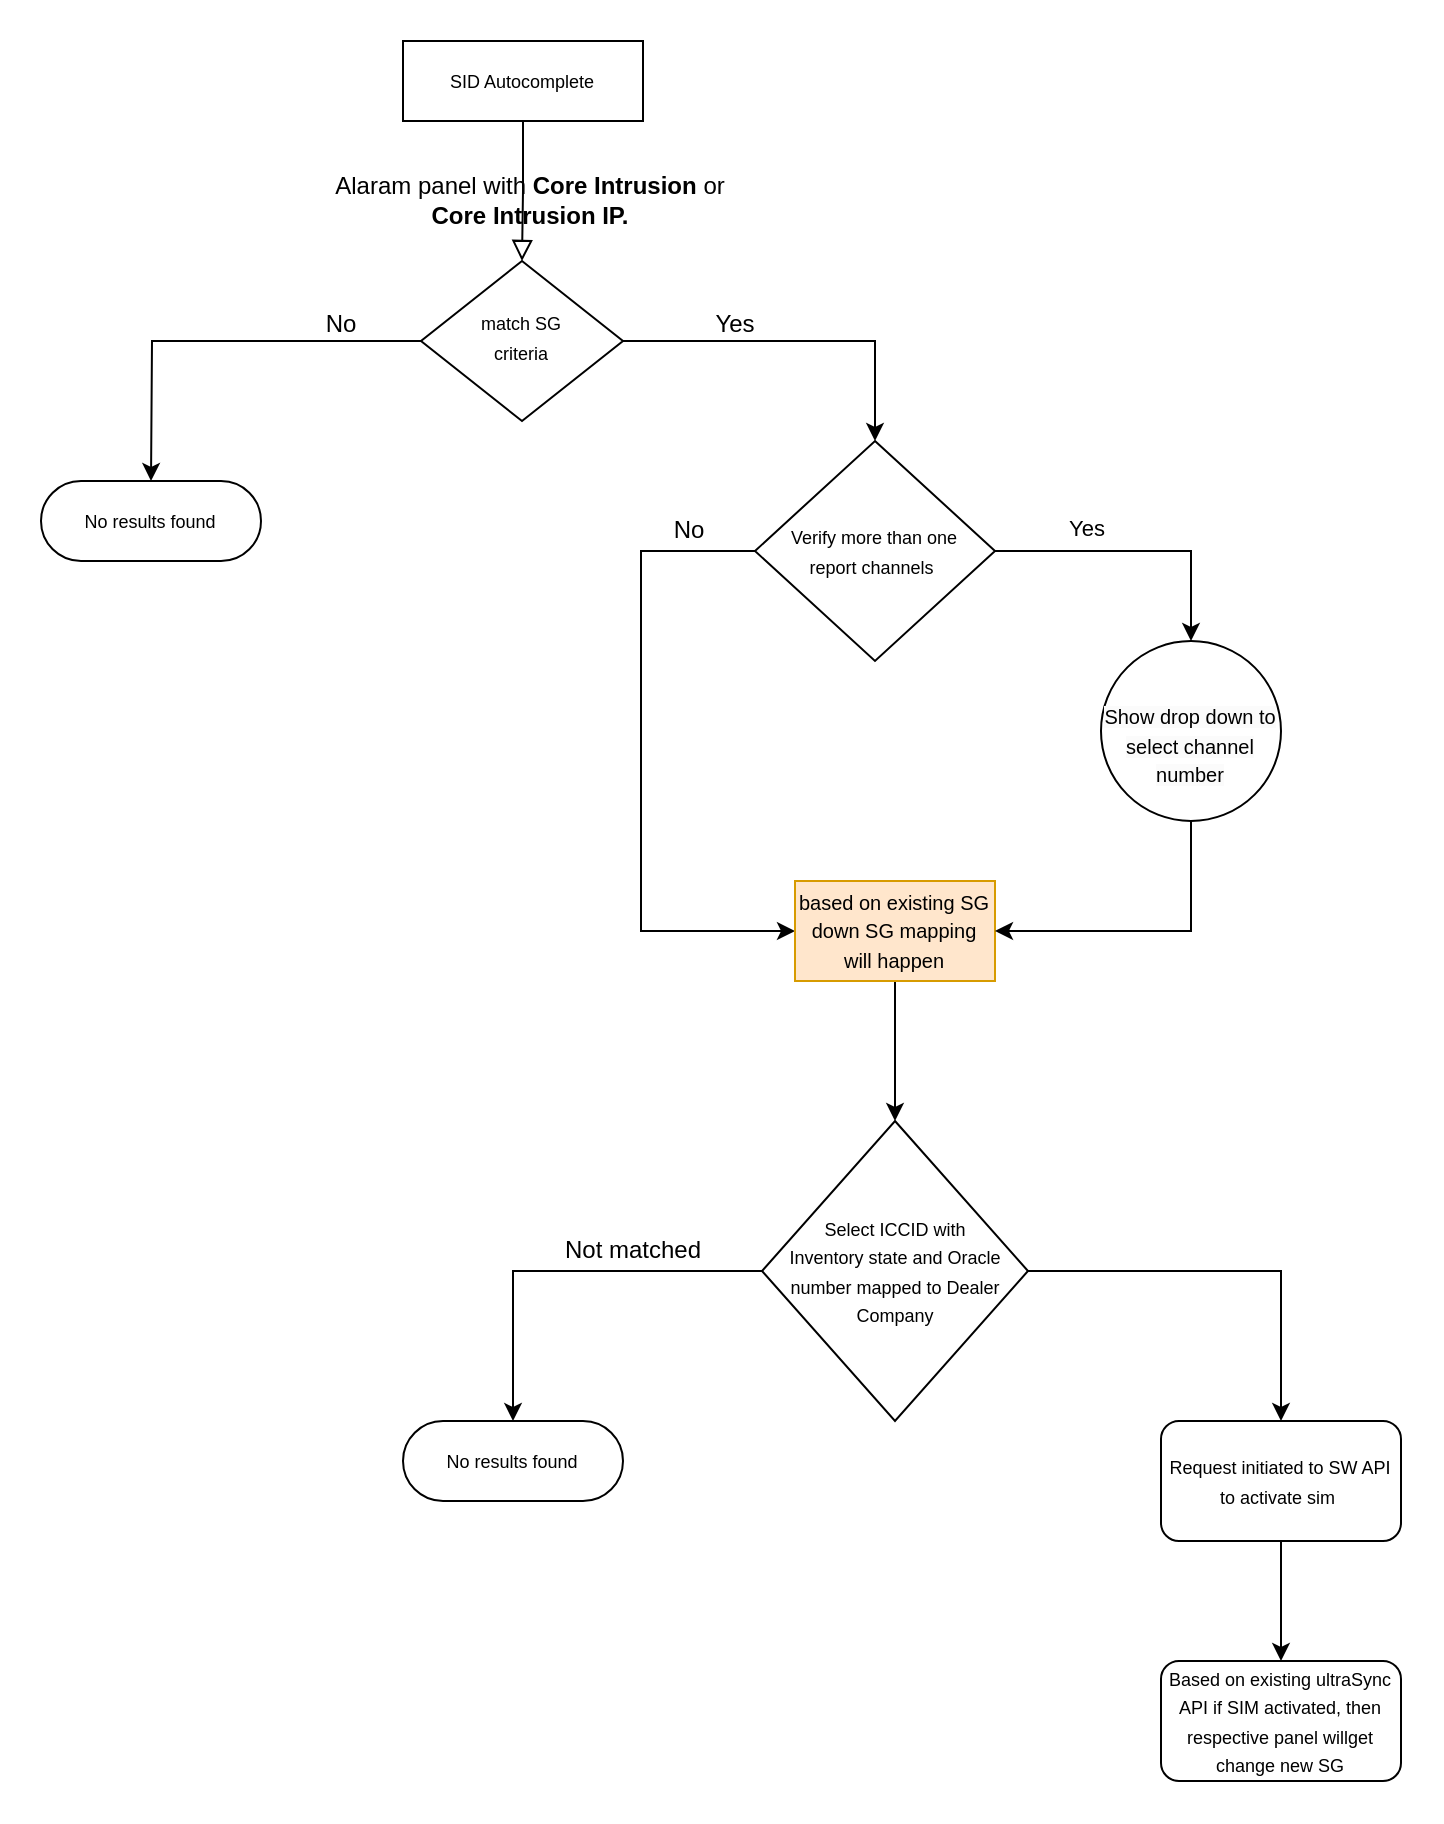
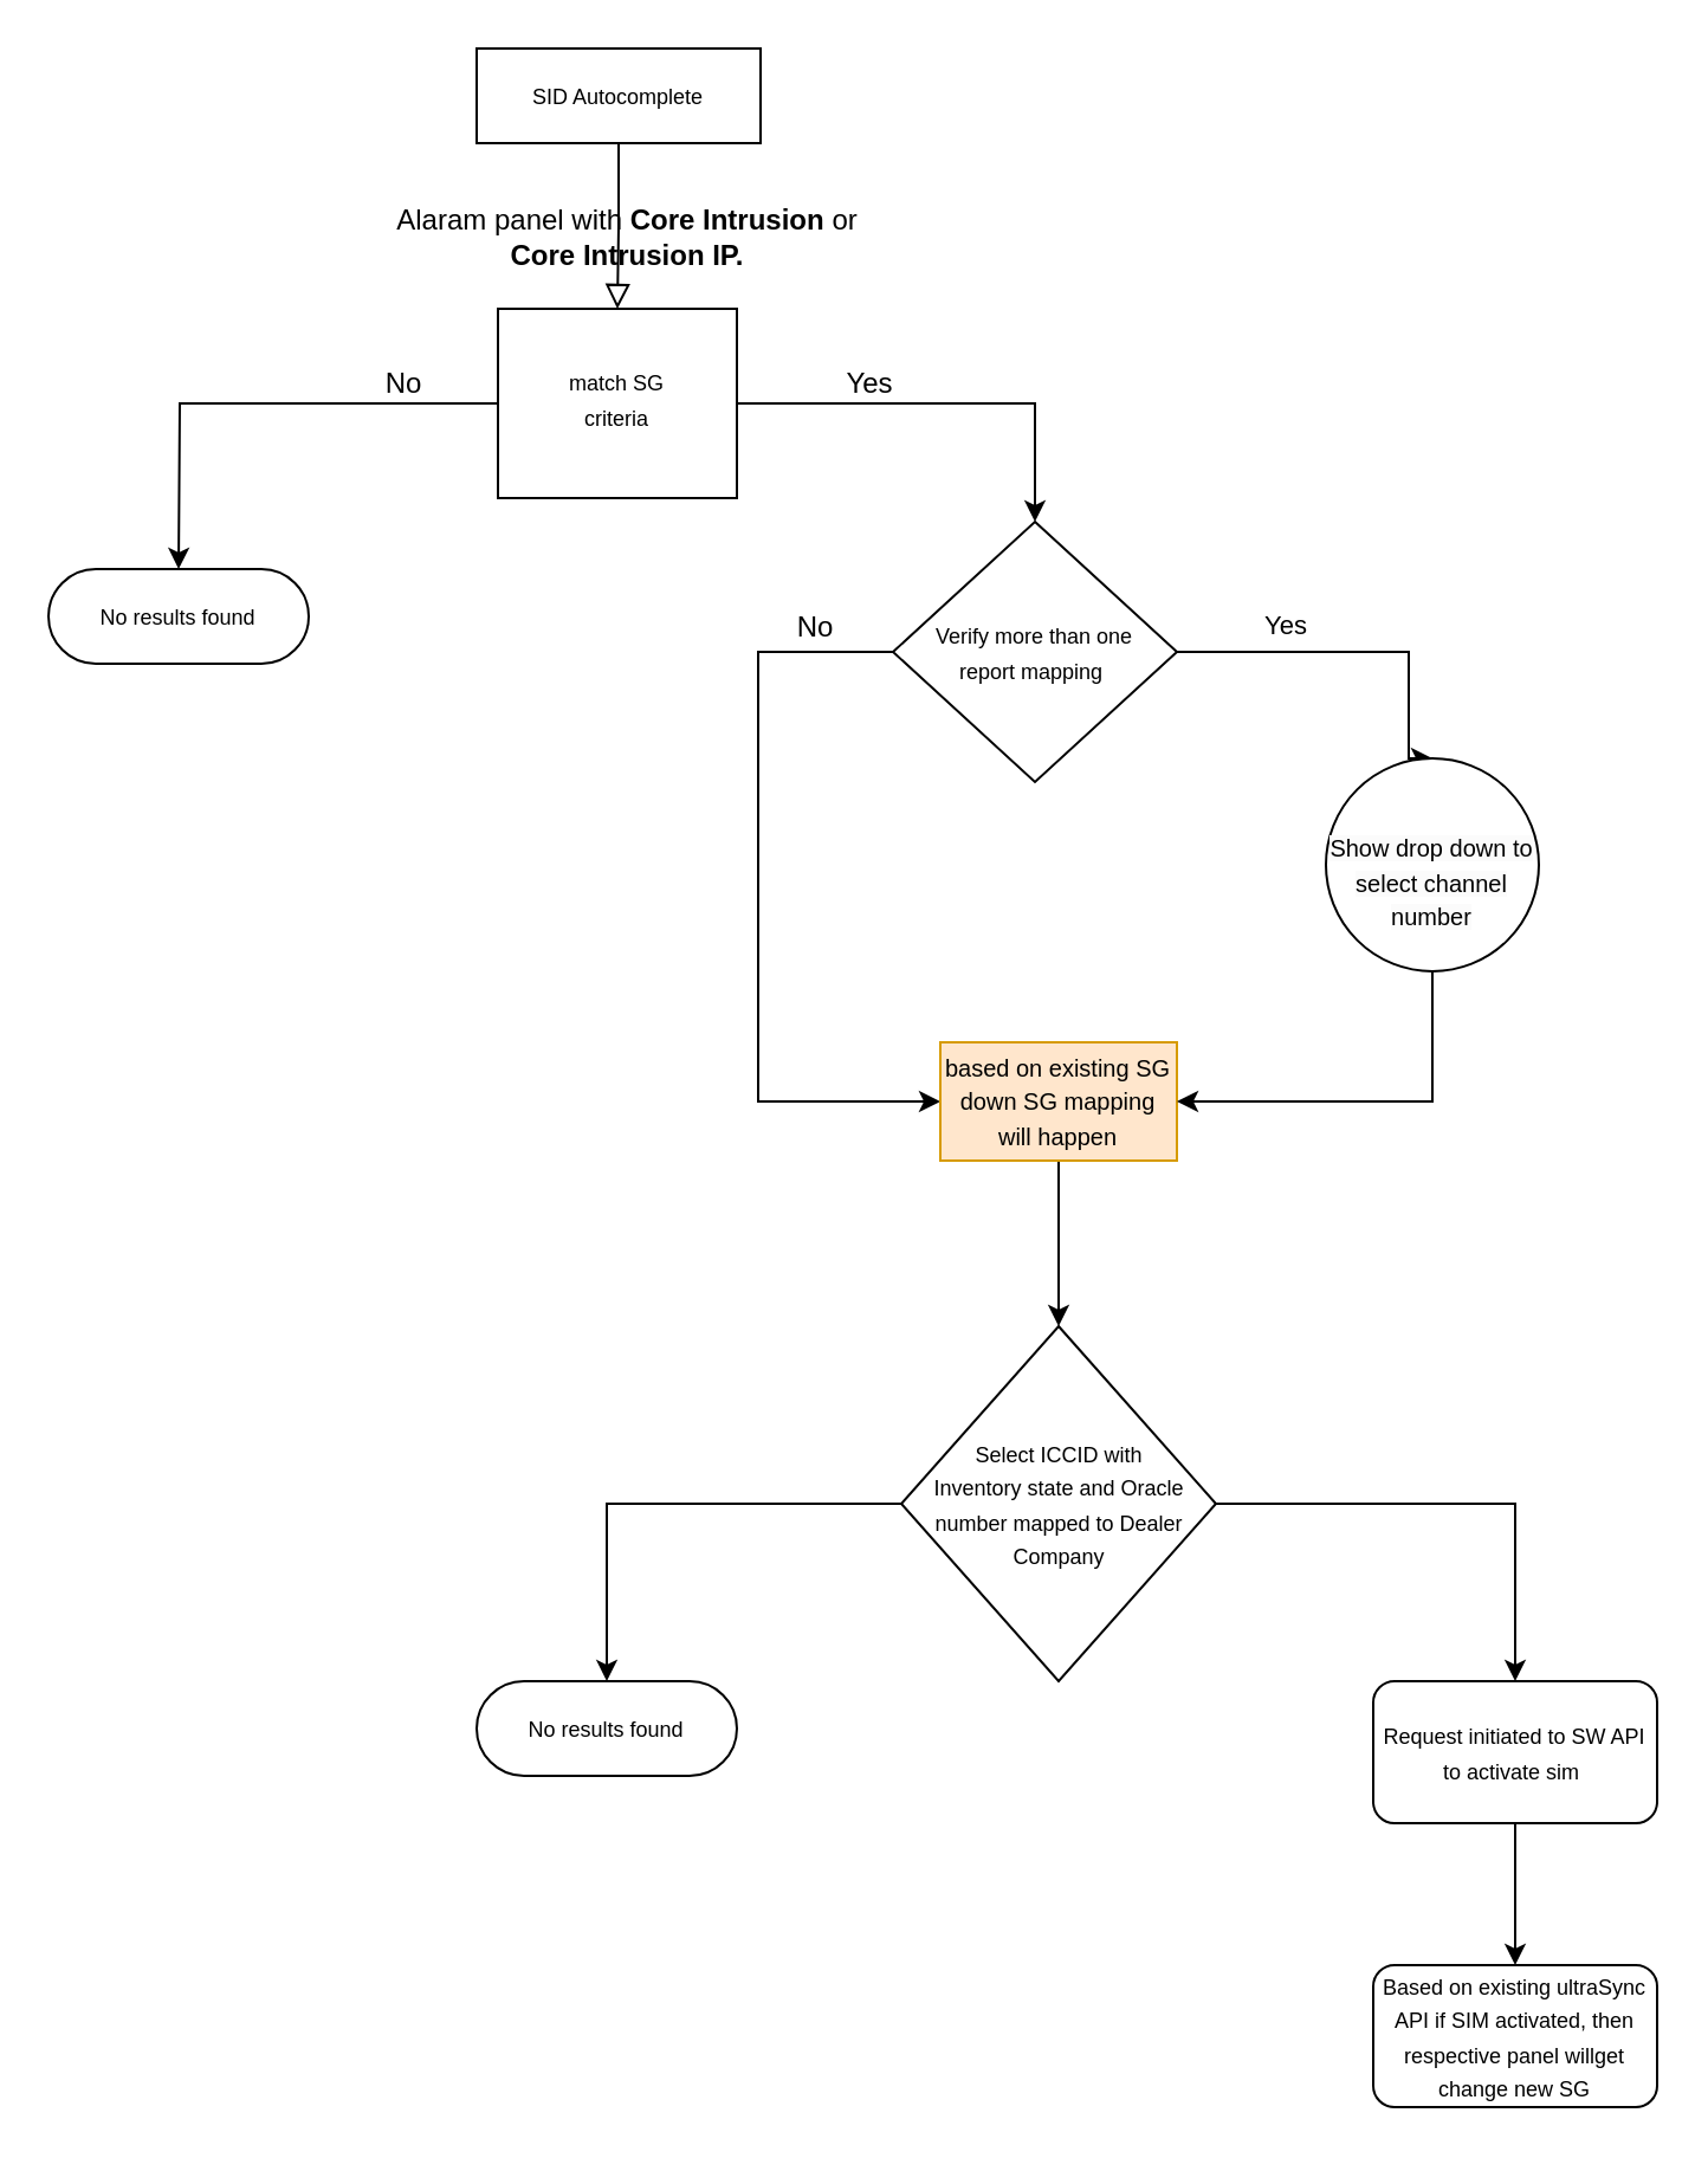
  <mxCell id="0" />
  <mxCell id="1" parent="0" />
  <mxCell id="2" value="" style="rounded=0;html=1;jettySize=auto;orthogonalLoop=1;fontSize=11;endArrow=block;endFill=0;endSize=8;strokeWidth=1;shadow=0;labelBackgroundColor=none;edgeStyle=orthogonalEdgeStyle;" parent="1" source="3" target="5" edge="1"><mxGeometry relative="1" as="geometry" /></mxCell>
  <mxCell id="3" value="&lt;font style=&quot;font-size: 9px;&quot;&gt;SID Autocomplete&lt;/font&gt;" style="whiteSpace=wrap;html=1;fontSize=12;glass=0;strokeWidth=1;shadow=0;rounded=0;" parent="1" vertex="1"><mxGeometry x="201" y="20" width="120" height="40" as="geometry" /></mxCell>
  <mxCell id="4" style="edgeStyle=orthogonalEdgeStyle;rounded=0;orthogonalLoop=1;jettySize=auto;html=1;entryX=0.5;entryY=0;entryDx=0;entryDy=0;" edge="1" parent="1" source="5" target="12"><mxGeometry relative="1" as="geometry"><mxPoint x="411" y="220" as="targetPoint" /></mxGeometry></mxCell>
- <mxCell id="5" value="&lt;font style=&quot;font-size: 9px;&quot;&gt;match SG&lt;br&gt;criteria&lt;/font&gt;" style="rhombus;whiteSpace=wrap;html=1;shadow=0;fontFamily=Helvetica;fontSize=12;align=center;strokeWidth=1;spacing=6;spacingTop=-4;" parent="1" vertex="1"><mxGeometry x="210" y="130" width="101" height="80" as="geometry" /></mxCell>
+ <mxCell id="5" value="&lt;font style=&quot;font-size: 9px;&quot;&gt;match SG&lt;br&gt;criteria&lt;/font&gt;" style="whiteSpace=wrap;html=1;shadow=0;fontFamily=Helvetica;fontSize=12;align=center;strokeWidth=1;spacing=6;spacingTop=-4;rounded=0;" parent="1" vertex="1"><mxGeometry x="210" y="130" width="101" height="80" as="geometry" /></mxCell>
  <mxCell id="6" value="&lt;font style=&quot;font-size: 9px;&quot;&gt;No results found&lt;/font&gt;" style="html=1;dashed=0;whiteSpace=wrap;shape=mxgraph.dfd.start" vertex="1" parent="1"><mxGeometry x="20" y="240" width="110" height="40" as="geometry" /></mxCell>
  <mxCell id="7" value="Alaram panel with&amp;nbsp;&lt;b&gt;Core Intrusion&lt;/b&gt;&lt;span style=&quot;font-size:&lt;br/&gt;11.0pt;line-height:107%;font-family:&amp;quot;Calibri&amp;quot;,sans-serif;mso-ascii-theme-font:&lt;br/&gt;minor-latin;mso-fareast-font-family:Calibri;mso-fareast-theme-font:minor-latin;&lt;br/&gt;mso-hansi-theme-font:minor-latin;mso-bidi-theme-font:minor-latin;mso-ansi-language:&lt;br/&gt;EN-US;mso-fareast-language:EN-US;mso-bidi-language:AR-SA&quot;&gt; or &lt;b&gt;Core Intrusion&amp;nbsp;IP.&lt;/b&gt;&lt;/span&gt;" style="text;html=1;strokeColor=none;fillColor=none;align=center;verticalAlign=middle;whiteSpace=wrap;rounded=0;" vertex="1" parent="1"><mxGeometry x="160" y="80" width="209.5" height="40" as="geometry" /></mxCell>
  <mxCell id="8" value="No" style="text;html=1;align=center;verticalAlign=middle;resizable=0;points=[];autosize=1;strokeColor=none;fillColor=none;" vertex="1" parent="1"><mxGeometry x="150" y="147" width="40" height="30" as="geometry" /></mxCell>
  <mxCell id="9" value="Yes" style="text;html=1;align=center;verticalAlign=middle;resizable=0;points=[];autosize=1;strokeColor=none;fillColor=none;" vertex="1" parent="1"><mxGeometry x="347" y="147" width="40" height="30" as="geometry" /></mxCell>
  <mxCell id="10" style="edgeStyle=orthogonalEdgeStyle;rounded=0;orthogonalLoop=1;jettySize=auto;html=1;entryX=0;entryY=0.5;entryDx=0;entryDy=0;exitX=0;exitY=0.5;exitDx=0;exitDy=0;movable=1;resizable=1;rotatable=1;deletable=1;editable=1;locked=0;connectable=1;" edge="1" parent="1" source="12" target="16"><mxGeometry relative="1" as="geometry"><mxPoint x="320" y="530" as="targetPoint" /><Array as="points"><mxPoint x="320" y="275" /><mxPoint x="320" y="465" /></Array></mxGeometry></mxCell>
  <mxCell id="11" value="" style="edgeStyle=orthogonalEdgeStyle;rounded=0;orthogonalLoop=1;jettySize=auto;html=1;entryX=0.5;entryY=0;entryDx=0;entryDy=0;" edge="1" parent="1" source="12" target="19"><mxGeometry relative="1" as="geometry"><mxPoint x="600" y="330" as="targetPoint" /><Array as="points"><mxPoint x="595" y="275" /></Array></mxGeometry></mxCell>
- <mxCell id="12" value="&lt;font style=&quot;font-size: 9px;&quot;&gt;Verify more than one &lt;br&gt;report channels&amp;nbsp;&lt;/font&gt;" style="shape=rhombus;html=1;dashed=0;whiteSpace=wrap;perimeter=rhombusPerimeter;" vertex="1" parent="1"><mxGeometry x="377" y="220" width="120" height="110" as="geometry" /></mxCell>
+ <mxCell id="12" value="&lt;font style=&quot;font-size: 9px;&quot;&gt;Verify more than one &lt;br&gt;report mapping&amp;nbsp;&lt;/font&gt;" style="shape=rhombus;html=1;dashed=0;whiteSpace=wrap;perimeter=rhombusPerimeter;" vertex="1" parent="1"><mxGeometry x="377" y="220" width="120" height="110" as="geometry" /></mxCell>
  <mxCell id="13" style="edgeStyle=orthogonalEdgeStyle;rounded=0;orthogonalLoop=1;jettySize=auto;html=1;shadow=0;strokeColor=default;" edge="1" parent="1" source="5"><mxGeometry relative="1" as="geometry"><mxPoint x="75" y="240" as="targetPoint" /></mxGeometry></mxCell>
  <mxCell id="14" value="No" style="text;html=1;align=center;verticalAlign=middle;resizable=0;points=[];autosize=1;strokeColor=none;fillColor=none;" vertex="1" parent="1"><mxGeometry x="324" y="250" width="40" height="30" as="geometry" /></mxCell>
  <mxCell id="15" value="" style="edgeStyle=orthogonalEdgeStyle;rounded=0;orthogonalLoop=1;jettySize=auto;html=1;entryX=0.5;entryY=0;entryDx=0;entryDy=0;" edge="1" parent="1" source="16" target="24"><mxGeometry relative="1" as="geometry"><mxPoint x="447" y="565" as="targetPoint" /></mxGeometry></mxCell>
  <mxCell id="16" value="&lt;font style=&quot;font-size: 10px;&quot;&gt;based on existing SG down SG mapping will happen&lt;/font&gt;" style="html=1;dashed=0;whiteSpace=wrap;movable=1;resizable=1;rotatable=1;deletable=1;editable=1;locked=0;connectable=1;fillColor=#ffe6cc;strokeColor=#d79b00;" vertex="1" parent="1"><mxGeometry x="397" y="440" width="100" height="50" as="geometry" /></mxCell>
  <mxCell id="17" style="edgeStyle=orthogonalEdgeStyle;rounded=0;orthogonalLoop=1;jettySize=auto;html=1;entryX=1;entryY=0.5;entryDx=0;entryDy=0;exitX=0.5;exitY=1;exitDx=0;exitDy=0;" edge="1" parent="1" source="19" target="16"><mxGeometry relative="1" as="geometry"><mxPoint x="600" y="390" as="sourcePoint" /></mxGeometry></mxCell>
  <mxCell id="18" value="&lt;font style=&quot;font-size: 11px;&quot;&gt;Yes&lt;/font&gt;" style="text;html=1;align=center;verticalAlign=middle;resizable=0;points=[];autosize=1;strokeColor=none;fillColor=none;" vertex="1" parent="1"><mxGeometry x="523" y="249" width="40" height="30" as="geometry" /></mxCell>
- <mxCell id="19" value="&lt;br&gt;&lt;span style=&quot;color: rgb(0, 0, 0); font-family: Helvetica; font-size: 10px; font-style: normal; font-variant-ligatures: normal; font-variant-caps: normal; font-weight: 400; letter-spacing: normal; orphans: 2; text-align: center; text-indent: 0px; text-transform: none; widows: 2; word-spacing: 0px; -webkit-text-stroke-width: 0px; background-color: rgb(251, 251, 251); text-decoration-thickness: initial; text-decoration-style: initial; text-decoration-color: initial; float: none; display: inline !important;&quot;&gt;Show drop down to select channel number&lt;/span&gt;" style="ellipse;whiteSpace=wrap;html=1;aspect=fixed;" vertex="1" parent="1"><mxGeometry x="550" y="320" width="90" height="90" as="geometry" /></mxCell>
+ <mxCell id="19" value="&lt;br&gt;&lt;span style=&quot;color: rgb(0, 0, 0); font-family: Helvetica; font-size: 10px; font-style: normal; font-variant-ligatures: normal; font-variant-caps: normal; font-weight: 400; letter-spacing: normal; orphans: 2; text-align: center; text-indent: 0px; text-transform: none; widows: 2; word-spacing: 0px; -webkit-text-stroke-width: 0px; background-color: rgb(251, 251, 251); text-decoration-thickness: initial; text-decoration-style: initial; text-decoration-color: initial; float: none; display: inline !important;&quot;&gt;Show drop down to select channel number&lt;/span&gt;" style="ellipse;whiteSpace=wrap;html=1;aspect=fixed;" vertex="1" parent="1"><mxGeometry x="560" y="320" width="90" height="90" as="geometry" /></mxCell>
  <mxCell id="20" style="edgeStyle=orthogonalEdgeStyle;rounded=0;orthogonalLoop=1;jettySize=auto;html=1;entryX=0.5;entryY=0.5;entryDx=0;entryDy=-20;entryPerimeter=0;exitX=0;exitY=0.5;exitDx=0;exitDy=0;" edge="1" parent="1" source="24" target="21"><mxGeometry relative="1" as="geometry"><mxPoint x="387" y="595" as="sourcePoint" /></mxGeometry></mxCell>
  <mxCell id="21" value="&lt;font style=&quot;font-size: 9px;&quot;&gt;No results found&lt;/font&gt;" style="html=1;dashed=0;whiteSpace=wrap;shape=mxgraph.dfd.start" vertex="1" parent="1"><mxGeometry x="201" y="710" width="110" height="40" as="geometry" /></mxCell>
- <mxCell id="22" value="Not matched" style="text;html=1;align=center;verticalAlign=middle;resizable=0;points=[];autosize=1;strokeColor=none;fillColor=none;" vertex="1" parent="1"><mxGeometry x="271" y="610" width="90" height="30" as="geometry" /></mxCell>
  <mxCell id="23" style="edgeStyle=orthogonalEdgeStyle;rounded=0;orthogonalLoop=1;jettySize=auto;html=1;exitX=1;exitY=0.5;exitDx=0;exitDy=0;entryX=0.5;entryY=0;entryDx=0;entryDy=0;" edge="1" parent="1" source="24" target="26"><mxGeometry relative="1" as="geometry"><mxPoint x="640" y="720" as="targetPoint" /></mxGeometry></mxCell>
  <mxCell id="24" value="&lt;font style=&quot;font-size: 9px;&quot;&gt;Select ICCID with&lt;br style=&quot;border-color: var(--border-color);&quot;&gt;&lt;font style=&quot;border-color: var(--border-color); font-size: 9px;&quot;&gt;Inventory state and Oracle number mapped to Dealer Company&lt;/font&gt;&lt;/font&gt;" style="rhombus;whiteSpace=wrap;html=1;" vertex="1" parent="1"><mxGeometry x="380.5" y="560" width="133" height="150" as="geometry" /></mxCell>
  <mxCell id="25" value="" style="edgeStyle=orthogonalEdgeStyle;rounded=0;orthogonalLoop=1;jettySize=auto;html=1;" edge="1" parent="1" source="26" target="27"><mxGeometry relative="1" as="geometry" /></mxCell>
  <mxCell id="26" value="&lt;font style=&quot;font-size: 9px;&quot;&gt;Request initiated to SW API to activate sim&amp;nbsp;&lt;/font&gt;" style="rounded=1;whiteSpace=wrap;html=1;" vertex="1" parent="1"><mxGeometry x="580" y="710" width="120" height="60" as="geometry" /></mxCell>
  <mxCell id="27" value="&lt;font style=&quot;font-size: 9px;&quot;&gt;Based on existing ultraSync API if SIM activated, then respective panel willget change new SG&lt;/font&gt;" style="whiteSpace=wrap;html=1;rounded=1;" vertex="1" parent="1"><mxGeometry x="580" y="830" width="120" height="60" as="geometry" /></mxCell>
